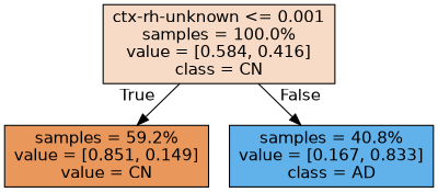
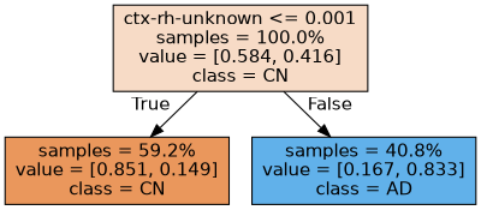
  digraph {
    node [color=black fontname=helvetica shape=box style=filled]
    edge [fontname=helvetica labeldistance=2.5]
    n1 [fillcolor="#f7dbc6" label="ctx-rh-unknown <= 0.001\nsamples = 100.0%\nvalue = [0.584, 0.416]\nclass = CN"]
-   n2 [fillcolor="#ea975c" label="samples = 59.2%\nvalue = [0.851, 0.149]\nvalue = CN"]
+   n2 [fillcolor="#ea975c" label="samples = 59.2%\nvalue = [0.851, 0.149]\nclass = CN"]
    n3 [fillcolor="#61b1ea" label="samples = 40.8%\nvalue = [0.167, 0.833]\nclass = AD"]
    n1 -> n2 [headlabel=True labelangle=45]
    n1 -> n3 [headlabel=False labelangle=-45]
  }
